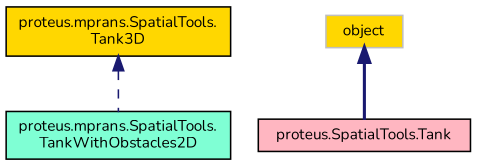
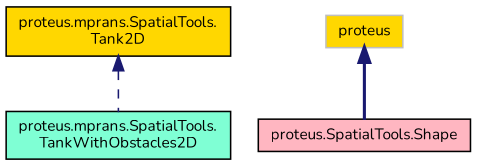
  digraph {
    fontname=Nunito
    node [color=black fillcolor=gold fontname=Nunito fontsize=10 shape=record style=filled]
    edge [color=midnightblue dir=back fontname=Nunito fontsize=10 labelfontname=Helvetica labelfontsize=10]
-   n1 [fontcolor=black height=0.2 label="proteus.mprans.SpatialTools.\lTank3D" width=0.4]
+   n1 [fontcolor=black height=0.2 label="proteus.mprans.SpatialTools.\lTank2D" width=0.4]
    n2 [fillcolor=aquamarine height=0.2 label="proteus.mprans.SpatialTools.\lTankWithObstacles2D" width=0.4]
-   n3 [fillcolor=lightpink height=0.2 label="proteus.SpatialTools.Tank" width=0.4]
-   n4 [color=grey75 height=0.2 label=object width=0.4]
+   n3 [fillcolor=lightpink height=0.2 label="proteus.SpatialTools.Shape" width=0.4]
+   n4 [color=grey75 height=0.2 label=proteus width=0.4]
    n1 -> n2 [style=dashed]
    n4 -> n3 [style=bold]
  }
